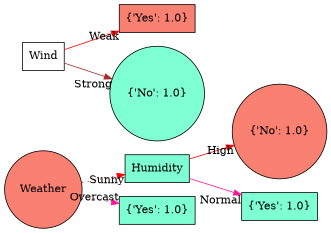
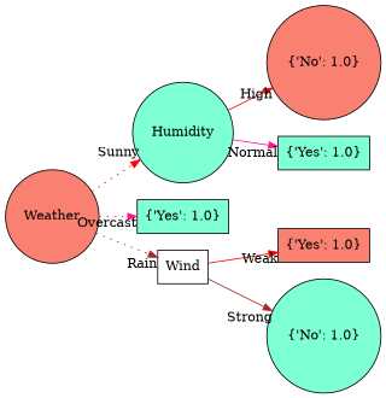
  digraph {
    rankdir=LR
    node [fillcolor=aquamarine shape=circle style=filled]
    edge [color=red style=solid]
    n1 [fillcolor=salmon label=Weather]
-   n2 [label=Humidity shape=box]
+   n2 [label=Humidity]
    n3 [label="{'Yes': 1.0}" shape=box]
    n4 [fillcolor=white label=Wind shape=box]
    n5 [fillcolor=salmon label="{'No': 1.0}"]
    n6 [label="{'Yes': 1.0}" shape=box]
    n7 [fillcolor=salmon label="{'Yes': 1.0}" shape=box]
    n8 [label="{'No': 1.0}"]
    n1 -> n2 [headlabel=Sunny style=dotted]
    n1 -> n3 [color=deeppink headlabel=Overcast style=dotted]
+   n1 -> n4 [color=brown headlabel=Rain style=dotted]
    n2 -> n5 [headlabel=High]
    n2 -> n6 [color=deeppink headlabel=Normal]
    n4 -> n7 [headlabel=Weak]
    n4 -> n8 [color=brown headlabel=Strong]
  }
